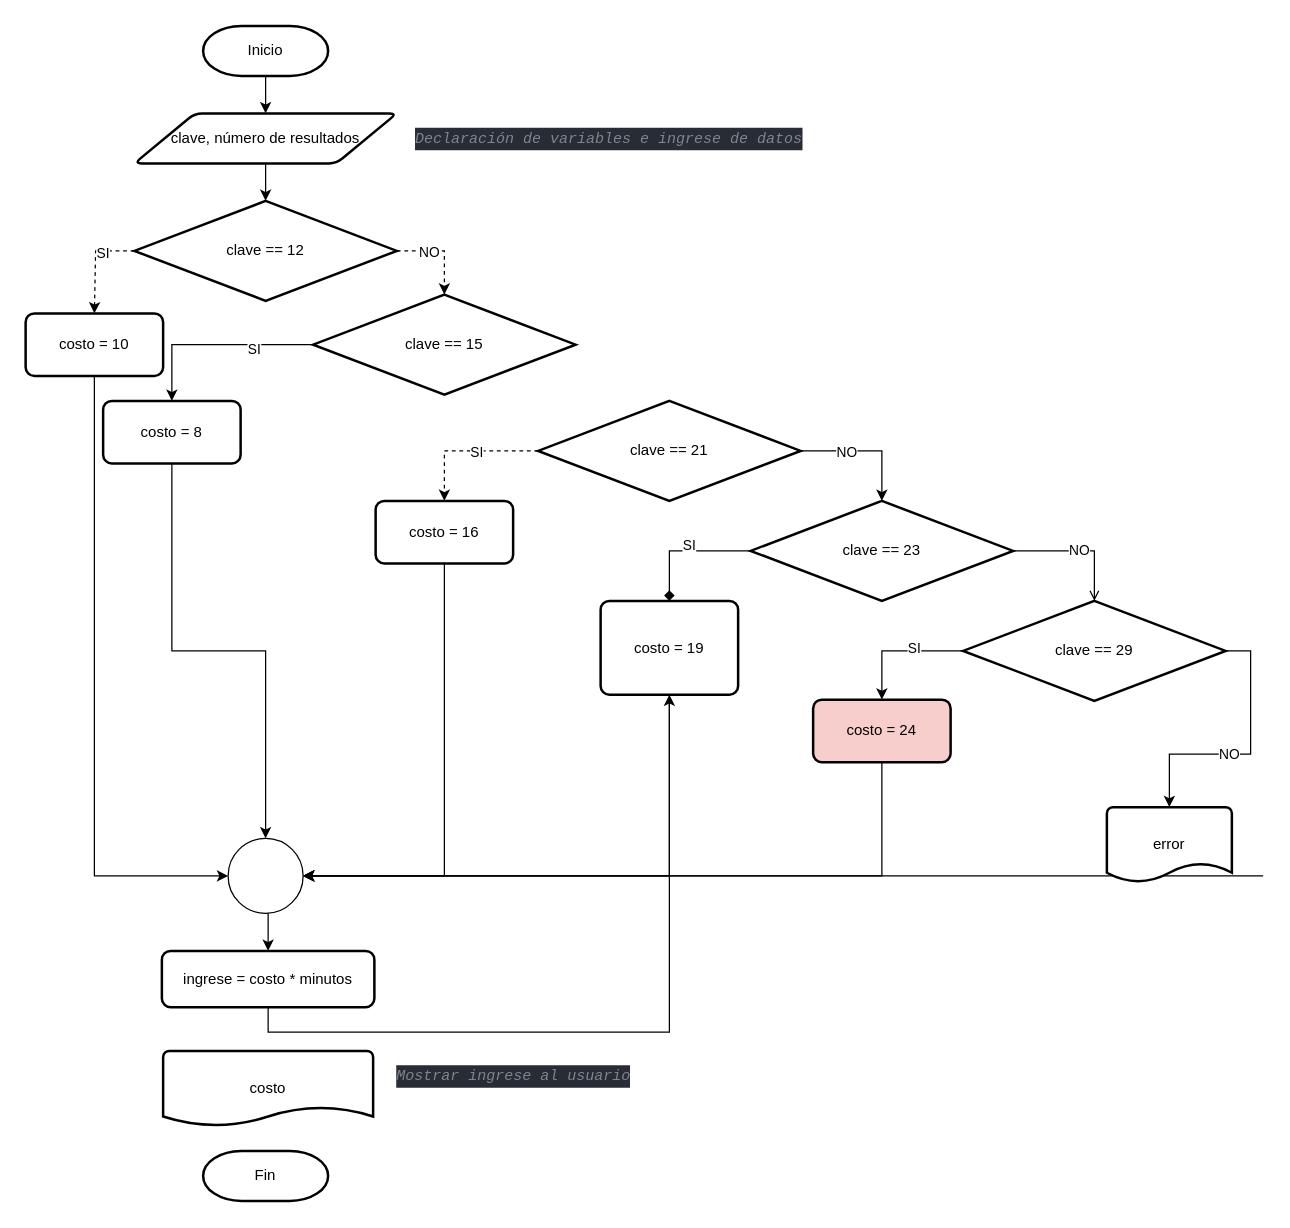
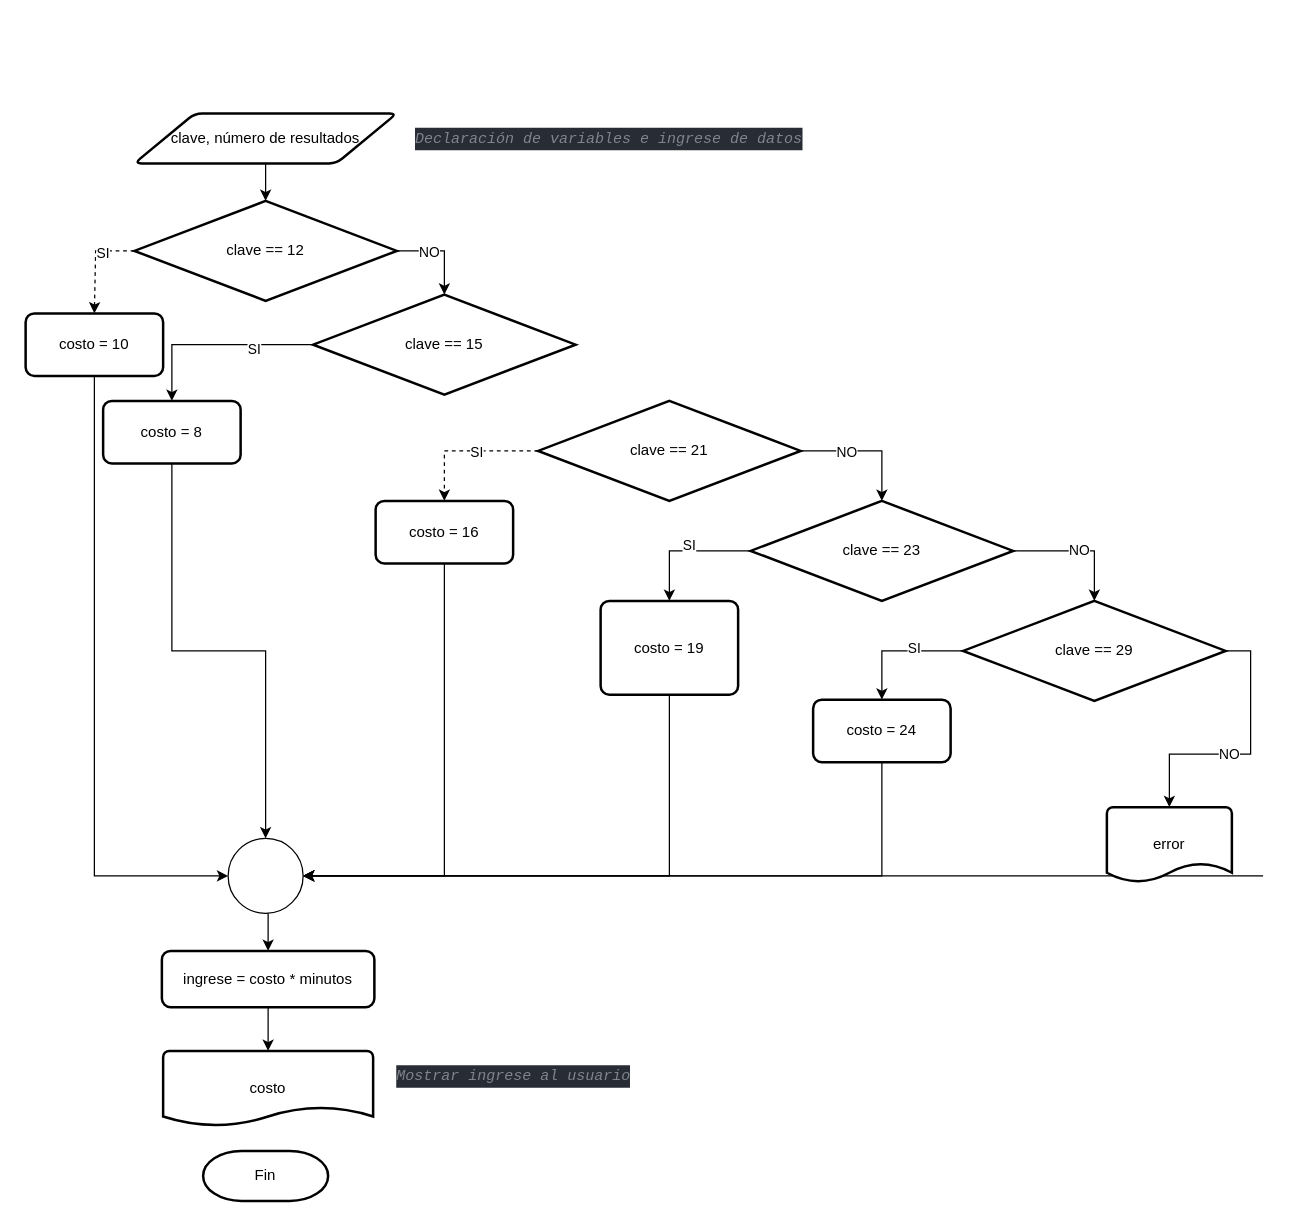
  <mxCell id="0" />
  <mxCell id="1" parent="0" />
- <mxCell id="2" value="Inicio" style="strokeWidth=2;html=1;shape=mxgraph.flowchart.terminator;whiteSpace=wrap;" vertex="1" parent="1"><mxGeometry x="162" y="20" width="100" height="40" as="geometry" /></mxCell>
  <mxCell id="3" style="edgeStyle=orthogonalEdgeStyle;rounded=0;orthogonalLoop=1;jettySize=auto;html=1;exitX=0.5;exitY=1;exitDx=0;exitDy=0;entryX=0.5;entryY=0;entryDx=0;entryDy=0;entryPerimeter=0;" edge="1" parent="1" source="4" target="11"><mxGeometry relative="1" as="geometry" /></mxCell>
  <mxCell id="4" value="clave, número de resultados" style="shape=parallelogram;html=1;strokeWidth=2;perimeter=parallelogramPerimeter;whiteSpace=wrap;rounded=1;arcSize=12;size=0.23;" vertex="1" parent="1"><mxGeometry x="107" y="90" width="210" height="40" as="geometry" /></mxCell>
  <mxCell id="5" value="Fin" style="strokeWidth=2;html=1;shape=mxgraph.flowchart.terminator;whiteSpace=wrap;" vertex="1" parent="1"><mxGeometry x="162" y="920" width="100" height="40" as="geometry" /></mxCell>
- <mxCell id="6" value="" style="endArrow=classic;html=1;rounded=0;exitX=0.5;exitY=1;exitDx=0;exitDy=0;exitPerimeter=0;entryX=0.5;entryY=0;entryDx=0;entryDy=0;" edge="1" parent="1" source="2" target="4"><mxGeometry width="50" height="50" relative="1" as="geometry"><mxPoint x="35" y="220" as="sourcePoint" /><mxPoint x="85" y="170" as="targetPoint" /></mxGeometry></mxCell>
  <mxCell id="7" style="edgeStyle=orthogonalEdgeStyle;rounded=0;orthogonalLoop=1;jettySize=auto;html=1;exitX=0;exitY=0.5;exitDx=0;exitDy=0;exitPerimeter=0;entryX=0.5;entryY=0;entryDx=0;entryDy=0;dashed=1;" edge="1" parent="1" source="11" target="16"><mxGeometry relative="1" as="geometry"><mxPoint x="100" y="310" as="targetPoint" /><Array as="points"><mxPoint x="76" y="200" /></Array></mxGeometry></mxCell>
  <mxCell id="8" value="SI" style="edgeLabel;html=1;align=center;verticalAlign=middle;resizable=0;points=[];" vertex="1" connectable="0" parent="7"><mxGeometry x="-0.349" y="1" relative="1" as="geometry"><mxPoint as="offset" /></mxGeometry></mxCell>
- <mxCell id="9" style="edgeStyle=orthogonalEdgeStyle;rounded=0;orthogonalLoop=1;jettySize=auto;html=1;exitX=1;exitY=0.5;exitDx=0;exitDy=0;exitPerimeter=0;entryX=0.5;entryY=0;entryDx=0;entryDy=0;entryPerimeter=0;dashed=1;" edge="1" parent="1" source="11" target="19"><mxGeometry relative="1" as="geometry"><mxPoint x="500" y="190" as="targetPoint" /><Array as="points"><mxPoint x="355" y="200" /></Array></mxGeometry></mxCell>
+ <mxCell id="9" style="edgeStyle=orthogonalEdgeStyle;rounded=0;orthogonalLoop=1;jettySize=auto;html=1;exitX=1;exitY=0.5;exitDx=0;exitDy=0;exitPerimeter=0;entryX=0.5;entryY=0;entryDx=0;entryDy=0;entryPerimeter=0;" edge="1" parent="1" source="11" target="19"><mxGeometry relative="1" as="geometry"><mxPoint x="500" y="190" as="targetPoint" /><Array as="points"><mxPoint x="355" y="200" /></Array></mxGeometry></mxCell>
  <mxCell id="10" value="NO" style="edgeLabel;html=1;align=center;verticalAlign=middle;resizable=0;points=[];" vertex="1" connectable="0" parent="9"><mxGeometry x="-0.323" relative="1" as="geometry"><mxPoint as="offset" /></mxGeometry></mxCell>
  <mxCell id="11" value="clave == 12" style="strokeWidth=2;html=1;shape=mxgraph.flowchart.decision;whiteSpace=wrap;" vertex="1" parent="1"><mxGeometry x="107" y="160" width="210" height="80" as="geometry" /></mxCell>
  <mxCell id="12" value="costo" style="strokeWidth=2;html=1;shape=mxgraph.flowchart.document2;whiteSpace=wrap;size=0.25;" vertex="1" parent="1"><mxGeometry x="130" y="840" width="168" height="60" as="geometry" /></mxCell>
  <mxCell id="13" value="&lt;meta charset=&quot;utf-8&quot;&gt;&lt;div style=&quot;font-style: normal; font-variant-caps: normal; font-weight: normal; letter-spacing: normal; text-align: start; text-indent: 0px; text-transform: none; word-spacing: 0px; -webkit-text-stroke-width: 0px; text-decoration: none; color: rgb(171, 178, 191); background-color: rgb(40, 44, 52); font-family: &amp;quot;Fira Code&amp;quot;, &amp;quot;Menlo for Powerline&amp;quot;, Menlo, Monaco, &amp;quot;Courier New&amp;quot;, monospace; font-size: 12px; line-height: 18px;&quot;&gt;&lt;div&gt;&lt;span style=&quot;color: rgb(127, 132, 142); font-style: italic;&quot;&gt;Declaración de variables e ingrese de datos&lt;/span&gt;&lt;/div&gt;&lt;/div&gt;" style="text;whiteSpace=wrap;html=1;" vertex="1" parent="1"><mxGeometry x="330" y="95" width="340" height="30" as="geometry" /></mxCell>
  <mxCell id="14" value="&lt;div style=&quot;font-style: normal; font-variant-caps: normal; font-weight: normal; letter-spacing: normal; text-align: start; text-indent: 0px; text-transform: none; word-spacing: 0px; -webkit-text-stroke-width: 0px; text-decoration: none; color: rgb(171, 178, 191); background-color: rgb(40, 44, 52); font-family: &amp;quot;Fira Code&amp;quot;, &amp;quot;Menlo for Powerline&amp;quot;, Menlo, Monaco, &amp;quot;Courier New&amp;quot;, monospace; font-size: 12px; line-height: 18px;&quot;&gt;&lt;div&gt;&lt;span style=&quot;color: rgb(127, 132, 142); font-style: italic;&quot;&gt;Mostrar ingrese al usuario&lt;/span&gt;&lt;/div&gt;&lt;/div&gt;" style="text;whiteSpace=wrap;html=1;" vertex="1" parent="1"><mxGeometry x="315" y="845" width="240" height="30" as="geometry" /></mxCell>
  <mxCell id="15" style="edgeStyle=orthogonalEdgeStyle;rounded=0;orthogonalLoop=1;jettySize=auto;html=1;exitX=0.5;exitY=1;exitDx=0;exitDy=0;entryX=0;entryY=0.5;entryDx=0;entryDy=0;entryPerimeter=0;" edge="1" parent="1" source="16" target="43"><mxGeometry relative="1" as="geometry" /></mxCell>
  <mxCell id="16" value="costo = 10" style="rounded=1;whiteSpace=wrap;html=1;absoluteArcSize=1;arcSize=14;strokeWidth=2;" vertex="1" parent="1"><mxGeometry x="20" y="250" width="110" height="50" as="geometry" /></mxCell>
  <mxCell id="17" style="edgeStyle=orthogonalEdgeStyle;rounded=0;orthogonalLoop=1;jettySize=auto;html=1;exitX=0;exitY=0.5;exitDx=0;exitDy=0;exitPerimeter=0;entryX=0.5;entryY=0;entryDx=0;entryDy=0;" edge="1" parent="1" source="19" target="35"><mxGeometry relative="1" as="geometry" /></mxCell>
  <mxCell id="18" value="SI" style="edgeLabel;html=1;align=center;verticalAlign=middle;resizable=0;points=[];" vertex="1" connectable="0" parent="17"><mxGeometry x="-0.398" y="3" relative="1" as="geometry"><mxPoint as="offset" /></mxGeometry></mxCell>
  <mxCell id="19" value="clave == 15" style="strokeWidth=2;html=1;shape=mxgraph.flowchart.decision;whiteSpace=wrap;" vertex="1" parent="1"><mxGeometry x="250" y="235" width="210" height="80" as="geometry" /></mxCell>
  <mxCell id="20" style="edgeStyle=orthogonalEdgeStyle;rounded=0;orthogonalLoop=1;jettySize=auto;html=1;exitX=0;exitY=0.5;exitDx=0;exitDy=0;exitPerimeter=0;entryX=0.5;entryY=0;entryDx=0;entryDy=0;dashed=1;" edge="1" parent="1" source="22" target="37"><mxGeometry relative="1" as="geometry" /></mxCell>
  <mxCell id="21" value="SI" style="edgeLabel;html=1;align=center;verticalAlign=middle;resizable=0;points=[];" vertex="1" connectable="0" parent="20"><mxGeometry x="-0.13" relative="1" as="geometry"><mxPoint as="offset" /></mxGeometry></mxCell>
  <mxCell id="22" value="clave == 21" style="strokeWidth=2;html=1;shape=mxgraph.flowchart.decision;whiteSpace=wrap;" vertex="1" parent="1"><mxGeometry x="430" y="320" width="210" height="80" as="geometry" /></mxCell>
- <mxCell id="23" value="NO" style="edgeStyle=orthogonalEdgeStyle;rounded=0;orthogonalLoop=1;jettySize=auto;html=1;exitX=1;exitY=0.5;exitDx=0;exitDy=0;exitPerimeter=0;entryX=0.5;entryY=0;entryDx=0;entryDy=0;entryPerimeter=0;endArrow=open;" edge="1" parent="1" source="26" target="33"><mxGeometry relative="1" as="geometry" /></mxCell>
- <mxCell id="24" style="edgeStyle=orthogonalEdgeStyle;rounded=0;orthogonalLoop=1;jettySize=auto;html=1;exitX=0;exitY=0.5;exitDx=0;exitDy=0;exitPerimeter=0;entryX=0.5;entryY=0;entryDx=0;entryDy=0;endArrow=diamond;" edge="1" parent="1" source="26" target="39"><mxGeometry relative="1" as="geometry" /></mxCell>
+ <mxCell id="23" value="NO" style="edgeStyle=orthogonalEdgeStyle;rounded=0;orthogonalLoop=1;jettySize=auto;html=1;exitX=1;exitY=0.5;exitDx=0;exitDy=0;exitPerimeter=0;entryX=0.5;entryY=0;entryDx=0;entryDy=0;entryPerimeter=0;" edge="1" parent="1" source="26" target="33"><mxGeometry relative="1" as="geometry" /></mxCell>
+ <mxCell id="24" style="edgeStyle=orthogonalEdgeStyle;rounded=0;orthogonalLoop=1;jettySize=auto;html=1;exitX=0;exitY=0.5;exitDx=0;exitDy=0;exitPerimeter=0;entryX=0.5;entryY=0;entryDx=0;entryDy=0;" edge="1" parent="1" source="26" target="39"><mxGeometry relative="1" as="geometry" /></mxCell>
  <mxCell id="25" value="SI" style="edgeLabel;html=1;align=center;verticalAlign=middle;resizable=0;points=[];" vertex="1" connectable="0" parent="24"><mxGeometry x="-0.048" y="-5" relative="1" as="geometry"><mxPoint as="offset" /></mxGeometry></mxCell>
  <mxCell id="26" value="clave == 23" style="strokeWidth=2;html=1;shape=mxgraph.flowchart.decision;whiteSpace=wrap;" vertex="1" parent="1"><mxGeometry x="600" y="400" width="210" height="80" as="geometry" /></mxCell>
  <mxCell id="27" style="edgeStyle=orthogonalEdgeStyle;rounded=0;orthogonalLoop=1;jettySize=auto;html=1;exitX=1;exitY=0.5;exitDx=0;exitDy=0;exitPerimeter=0;entryX=0.5;entryY=0;entryDx=0;entryDy=0;entryPerimeter=0;" edge="1" parent="1" source="22" target="26"><mxGeometry relative="1" as="geometry"><mxPoint x="640" y="420" as="targetPoint" /><Array as="points"><mxPoint x="705" y="360" /></Array><mxPoint x="470" y="285" as="sourcePoint" /></mxGeometry></mxCell>
  <mxCell id="28" value="NO" style="edgeLabel;html=1;align=center;verticalAlign=middle;resizable=0;points=[];" vertex="1" connectable="0" parent="27"><mxGeometry x="-0.323" relative="1" as="geometry"><mxPoint as="offset" /></mxGeometry></mxCell>
  <mxCell id="29" style="edgeStyle=orthogonalEdgeStyle;rounded=0;orthogonalLoop=1;jettySize=auto;html=1;exitX=0;exitY=0.5;exitDx=0;exitDy=0;exitPerimeter=0;entryX=0.5;entryY=0;entryDx=0;entryDy=0;" edge="1" parent="1" source="33" target="41"><mxGeometry relative="1" as="geometry" /></mxCell>
  <mxCell id="30" value="SI" style="edgeLabel;html=1;align=center;verticalAlign=middle;resizable=0;points=[];" vertex="1" connectable="0" parent="29"><mxGeometry x="-0.231" y="-2" relative="1" as="geometry"><mxPoint y="-1" as="offset" /></mxGeometry></mxCell>
  <mxCell id="31" style="edgeStyle=orthogonalEdgeStyle;rounded=0;orthogonalLoop=1;jettySize=auto;html=1;exitX=1;exitY=0.5;exitDx=0;exitDy=0;exitPerimeter=0;entryX=0.5;entryY=0;entryDx=0;entryDy=0;entryPerimeter=0;" edge="1" parent="1" source="33" target="45"><mxGeometry relative="1" as="geometry" /></mxCell>
  <mxCell id="32" value="NO" style="edgeLabel;html=1;align=center;verticalAlign=middle;resizable=0;points=[];" vertex="1" connectable="0" parent="31"><mxGeometry x="0.143" relative="1" as="geometry"><mxPoint as="offset" /></mxGeometry></mxCell>
  <mxCell id="33" value="clave == 29" style="strokeWidth=2;html=1;shape=mxgraph.flowchart.decision;whiteSpace=wrap;" vertex="1" parent="1"><mxGeometry x="770" y="480" width="210" height="80" as="geometry" /></mxCell>
  <mxCell id="34" style="edgeStyle=orthogonalEdgeStyle;rounded=0;orthogonalLoop=1;jettySize=auto;html=1;exitX=0.5;exitY=1;exitDx=0;exitDy=0;entryX=0.5;entryY=0;entryDx=0;entryDy=0;entryPerimeter=0;" edge="1" parent="1" source="35" target="43"><mxGeometry relative="1" as="geometry" /></mxCell>
  <mxCell id="35" value="costo = 8" style="rounded=1;whiteSpace=wrap;html=1;absoluteArcSize=1;arcSize=14;strokeWidth=2;" vertex="1" parent="1"><mxGeometry x="82" y="320" width="110" height="50" as="geometry" /></mxCell>
  <mxCell id="36" style="edgeStyle=orthogonalEdgeStyle;rounded=0;orthogonalLoop=1;jettySize=auto;html=1;exitX=0.5;exitY=1;exitDx=0;exitDy=0;entryX=1;entryY=0.5;entryDx=0;entryDy=0;entryPerimeter=0;" edge="1" parent="1" source="37" target="43"><mxGeometry relative="1" as="geometry" /></mxCell>
  <mxCell id="37" value="costo = 16" style="rounded=1;whiteSpace=wrap;html=1;absoluteArcSize=1;arcSize=14;strokeWidth=2;" vertex="1" parent="1"><mxGeometry x="300" y="400" width="110" height="50" as="geometry" /></mxCell>
  <mxCell id="38" style="edgeStyle=orthogonalEdgeStyle;rounded=0;orthogonalLoop=1;jettySize=auto;html=1;exitX=0.5;exitY=1;exitDx=0;exitDy=0;entryX=1;entryY=0.5;entryDx=0;entryDy=0;entryPerimeter=0;" edge="1" parent="1" source="39" target="43"><mxGeometry relative="1" as="geometry" /></mxCell>
  <mxCell id="39" value="costo = 19" style="rounded=1;whiteSpace=wrap;html=1;absoluteArcSize=1;arcSize=14;strokeWidth=2;" vertex="1" parent="1"><mxGeometry x="480" y="480" width="110" height="75" as="geometry" /></mxCell>
  <mxCell id="40" style="edgeStyle=orthogonalEdgeStyle;rounded=0;orthogonalLoop=1;jettySize=auto;html=1;exitX=0.5;exitY=1;exitDx=0;exitDy=0;entryX=1;entryY=0.5;entryDx=0;entryDy=0;entryPerimeter=0;" edge="1" parent="1" source="41" target="43"><mxGeometry relative="1" as="geometry"><mxPoint x="580" y="800" as="targetPoint" /></mxGeometry></mxCell>
- <mxCell id="41" value="costo = 24" style="rounded=1;whiteSpace=wrap;html=1;absoluteArcSize=1;arcSize=14;strokeWidth=2;fillColor=#f8cecc;" vertex="1" parent="1"><mxGeometry x="650" y="559" width="110" height="50" as="geometry" /></mxCell>
+ <mxCell id="41" value="costo = 24" style="rounded=1;whiteSpace=wrap;html=1;absoluteArcSize=1;arcSize=14;strokeWidth=2;" vertex="1" parent="1"><mxGeometry x="650" y="559" width="110" height="50" as="geometry" /></mxCell>
  <mxCell id="42" style="edgeStyle=orthogonalEdgeStyle;rounded=0;orthogonalLoop=1;jettySize=auto;html=1;exitX=0.5;exitY=1;exitDx=0;exitDy=0;exitPerimeter=0;entryX=0.5;entryY=0;entryDx=0;entryDy=0;" edge="1" parent="1" source="43" target="47"><mxGeometry relative="1" as="geometry" /></mxCell>
  <mxCell id="43" value="" style="verticalLabelPosition=bottom;verticalAlign=top;html=1;shape=mxgraph.flowchart.on-page_reference;" vertex="1" parent="1"><mxGeometry x="182" y="670" width="60" height="60" as="geometry" /></mxCell>
  <mxCell id="44" style="edgeStyle=orthogonalEdgeStyle;rounded=0;orthogonalLoop=1;jettySize=auto;html=1;entryX=1;entryY=0.5;entryDx=0;entryDy=0;entryPerimeter=0;" edge="1" parent="1" source="45" target="43"><mxGeometry relative="1" as="geometry"><Array as="points"><mxPoint x="1010" y="700" /></Array></mxGeometry></mxCell>
  <mxCell id="45" value="error" style="strokeWidth=2;html=1;shape=mxgraph.flowchart.document2;whiteSpace=wrap;size=0.25;" vertex="1" parent="1"><mxGeometry x="885" y="645" width="100" height="60" as="geometry" /></mxCell>
- <mxCell id="46" style="edgeStyle=orthogonalEdgeStyle;rounded=0;orthogonalLoop=1;jettySize=auto;html=1;exitX=0.5;exitY=1;exitDx=0;exitDy=0;" edge="1" parent="1" source="47" target="39"><mxGeometry relative="1" as="geometry" /></mxCell>
+ <mxCell id="46" style="edgeStyle=orthogonalEdgeStyle;rounded=0;orthogonalLoop=1;jettySize=auto;html=1;exitX=0.5;exitY=1;exitDx=0;exitDy=0;entryX=0.5;entryY=0;entryDx=0;entryDy=0;entryPerimeter=0;" edge="1" parent="1" source="47" target="12"><mxGeometry relative="1" as="geometry" /></mxCell>
  <mxCell id="47" value="ingrese = costo * minutos" style="rounded=1;whiteSpace=wrap;html=1;absoluteArcSize=1;arcSize=14;strokeWidth=2;" vertex="1" parent="1"><mxGeometry x="129" y="760" width="170" height="45" as="geometry" /></mxCell>
